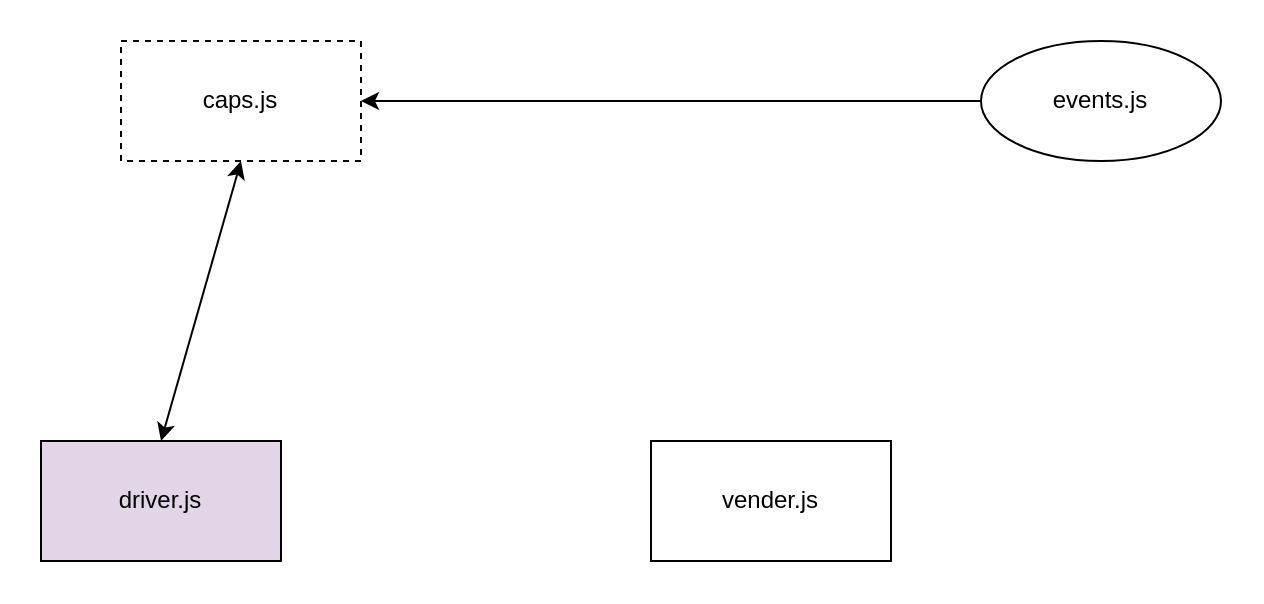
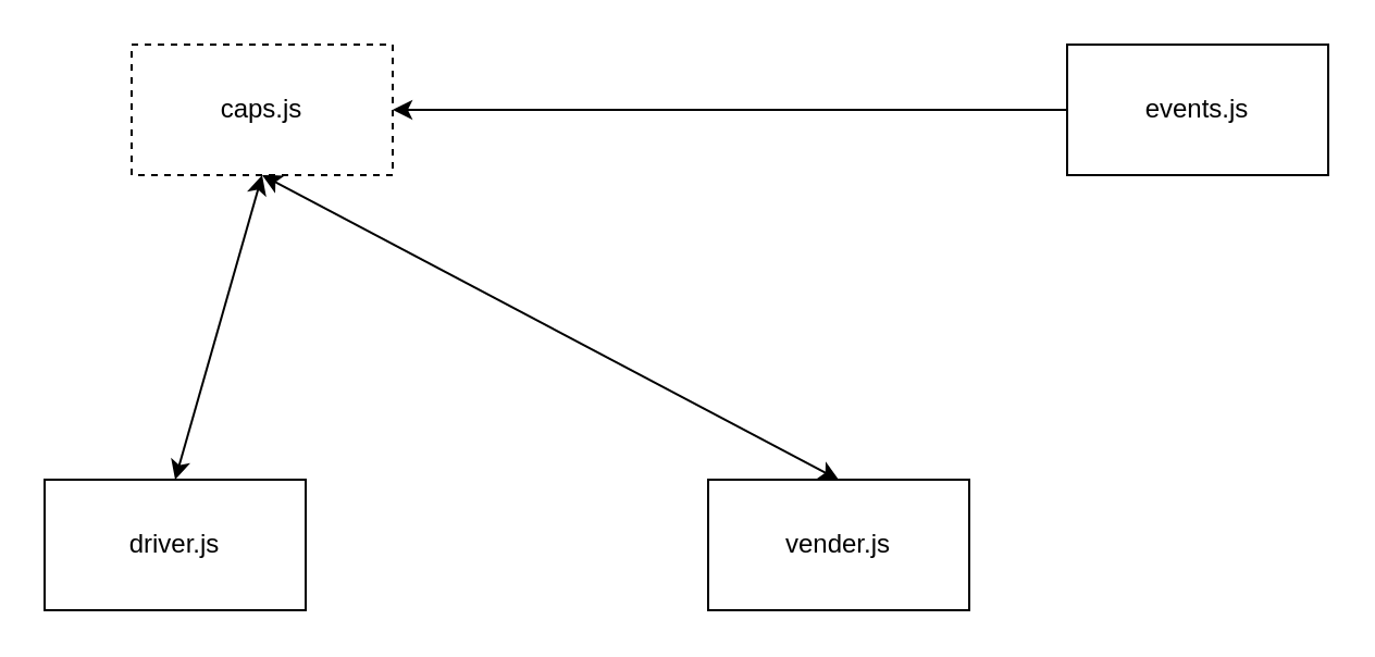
  <mxCell id="0" />
  <mxCell id="1" parent="0" />
  <mxCell id="2" value="" style="edgeStyle=orthogonalEdgeStyle;rounded=0;orthogonalLoop=1;jettySize=auto;html=1;" edge="1" parent="1" source="3" target="4"><mxGeometry relative="1" as="geometry" /></mxCell>
- <mxCell id="3" value="events.js" style="ellipse;whiteSpace=wrap;html=1;" vertex="1" parent="1"><mxGeometry x="490" y="20" width="120" height="60" as="geometry" /></mxCell>
+ <mxCell id="3" value="events.js" style="rounded=0;whiteSpace=wrap;html=1;" vertex="1" parent="1"><mxGeometry x="490" y="20" width="120" height="60" as="geometry" /></mxCell>
  <mxCell id="4" value="caps.js" style="rounded=0;whiteSpace=wrap;html=1;dashed=1;" vertex="1" parent="1"><mxGeometry x="60" y="20" width="120" height="60" as="geometry" /></mxCell>
  <mxCell id="5" value="vender.js" style="rounded=0;whiteSpace=wrap;html=1;" vertex="1" parent="1"><mxGeometry x="325" y="220" width="120" height="60" as="geometry" /></mxCell>
- <mxCell id="6" value="driver.js" style="rounded=0;whiteSpace=wrap;html=1;fillColor=#e1d5e7;" vertex="1" parent="1"><mxGeometry x="20" y="220" width="120" height="60" as="geometry" /></mxCell>
+ <mxCell id="6" value="driver.js" style="rounded=0;whiteSpace=wrap;html=1;" vertex="1" parent="1"><mxGeometry x="20" y="220" width="120" height="60" as="geometry" /></mxCell>
+ <mxCell id="7" value="" style="endArrow=classic;startArrow=classic;html=1;entryX=0.5;entryY=1;entryDx=0;entryDy=0;exitX=0.5;exitY=0;exitDx=0;exitDy=0;" edge="1" parent="1" source="5" target="4"><mxGeometry width="50" height="50" relative="1" as="geometry"><mxPoint x="240" y="260" as="sourcePoint" /><mxPoint x="290" y="210" as="targetPoint" /></mxGeometry></mxCell>
  <mxCell id="8" value="" style="endArrow=classic;startArrow=classic;html=1;entryX=0.5;entryY=1;entryDx=0;entryDy=0;exitX=0.5;exitY=0;exitDx=0;exitDy=0;" edge="1" parent="1" source="6" target="4"><mxGeometry width="50" height="50" relative="1" as="geometry"><mxPoint x="240" y="260" as="sourcePoint" /><mxPoint x="290" y="210" as="targetPoint" /></mxGeometry></mxCell>
